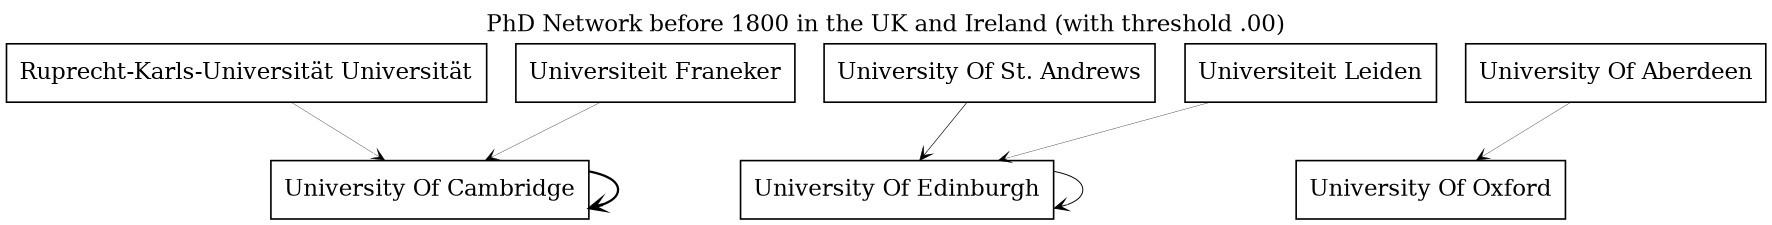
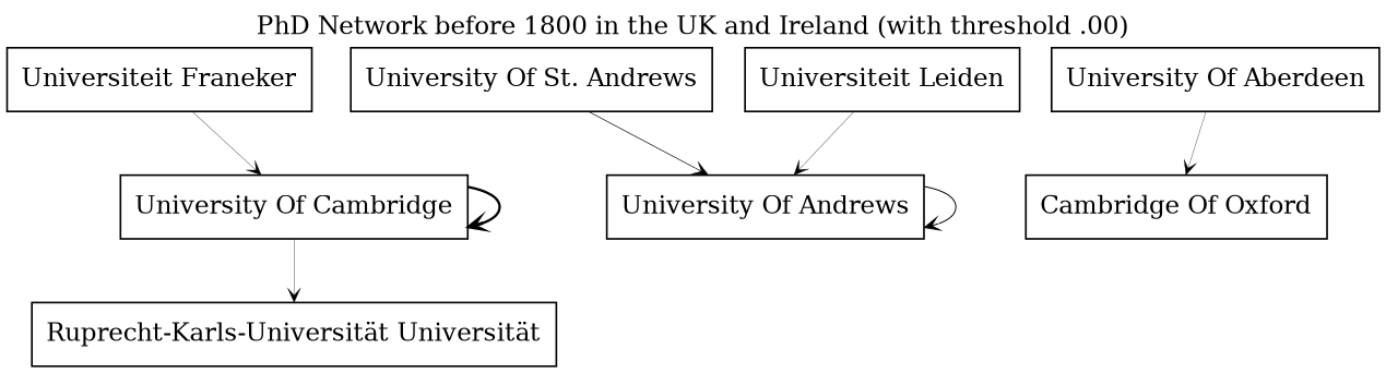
  digraph {
    label="PhD Network before 1800 in the UK and Ireland (with threshold .00)"
    labelloc=t
    node [shape=rectangle]
    edge [arrowhead=vee arrowsize=0.8 penwidth=.2 weight=0.1]
    "University Of Cambridge"
    n2 [label="Ruprecht-Karls-Universität Universität"]
    "Universiteit Franeker"
    "University Of St. Andrews"
-   "University Of Edinburgh"
+   "University Of Edinburgh" [label="University Of Andrews"]
    "Universiteit Leiden"
    "University Of Aberdeen"
-   "University Of Oxford"
+   "University Of Oxford" [label="Cambridge Of Oxford"]
    "University Of Cambridge" -> "University Of Cambridge" [penwidth=1.4]
-   n2 -> "University Of Cambridge"
+   "University Of Cambridge" -> n2
    "Universiteit Franeker" -> "University Of Cambridge"
    "University Of St. Andrews" -> "University Of Edinburgh" [penwidth=.4]
    "University Of Edinburgh" -> "University Of Edinburgh" [penwidth=.6]
    "Universiteit Leiden" -> "University Of Edinburgh"
    "University Of Aberdeen" -> "University Of Oxford"
  }
